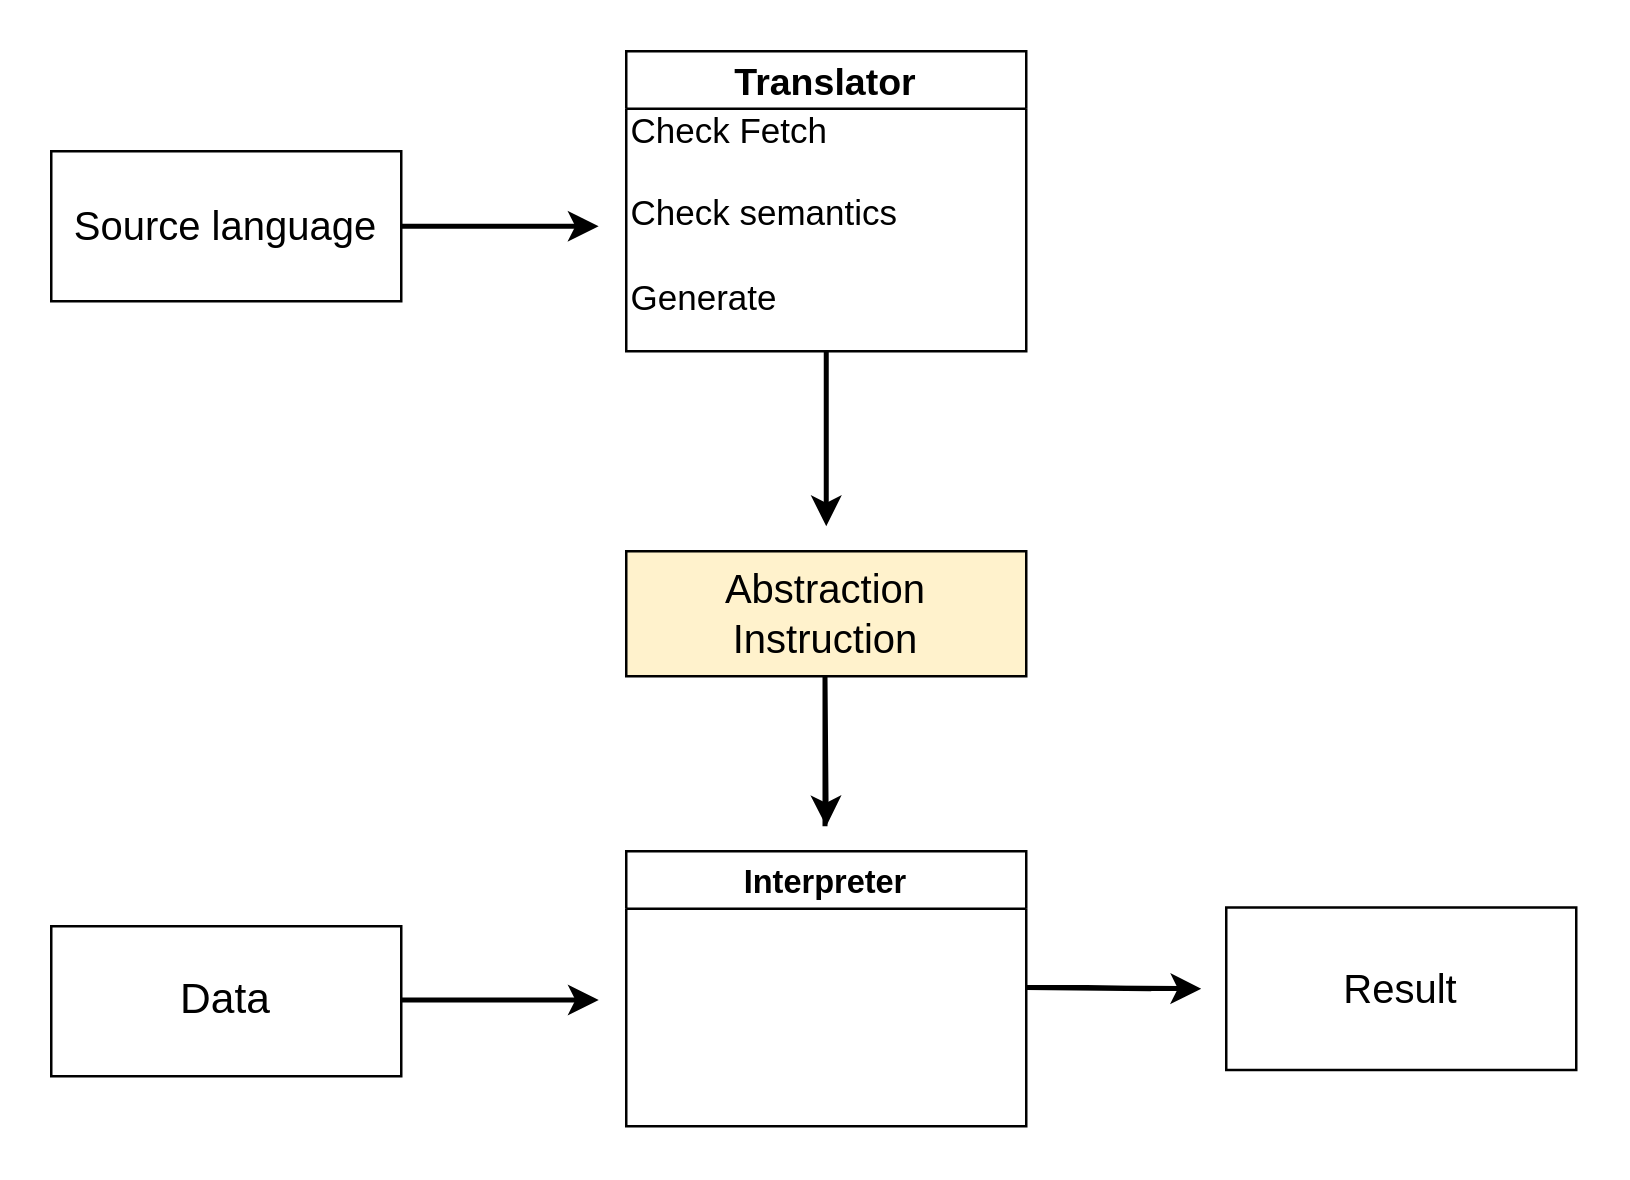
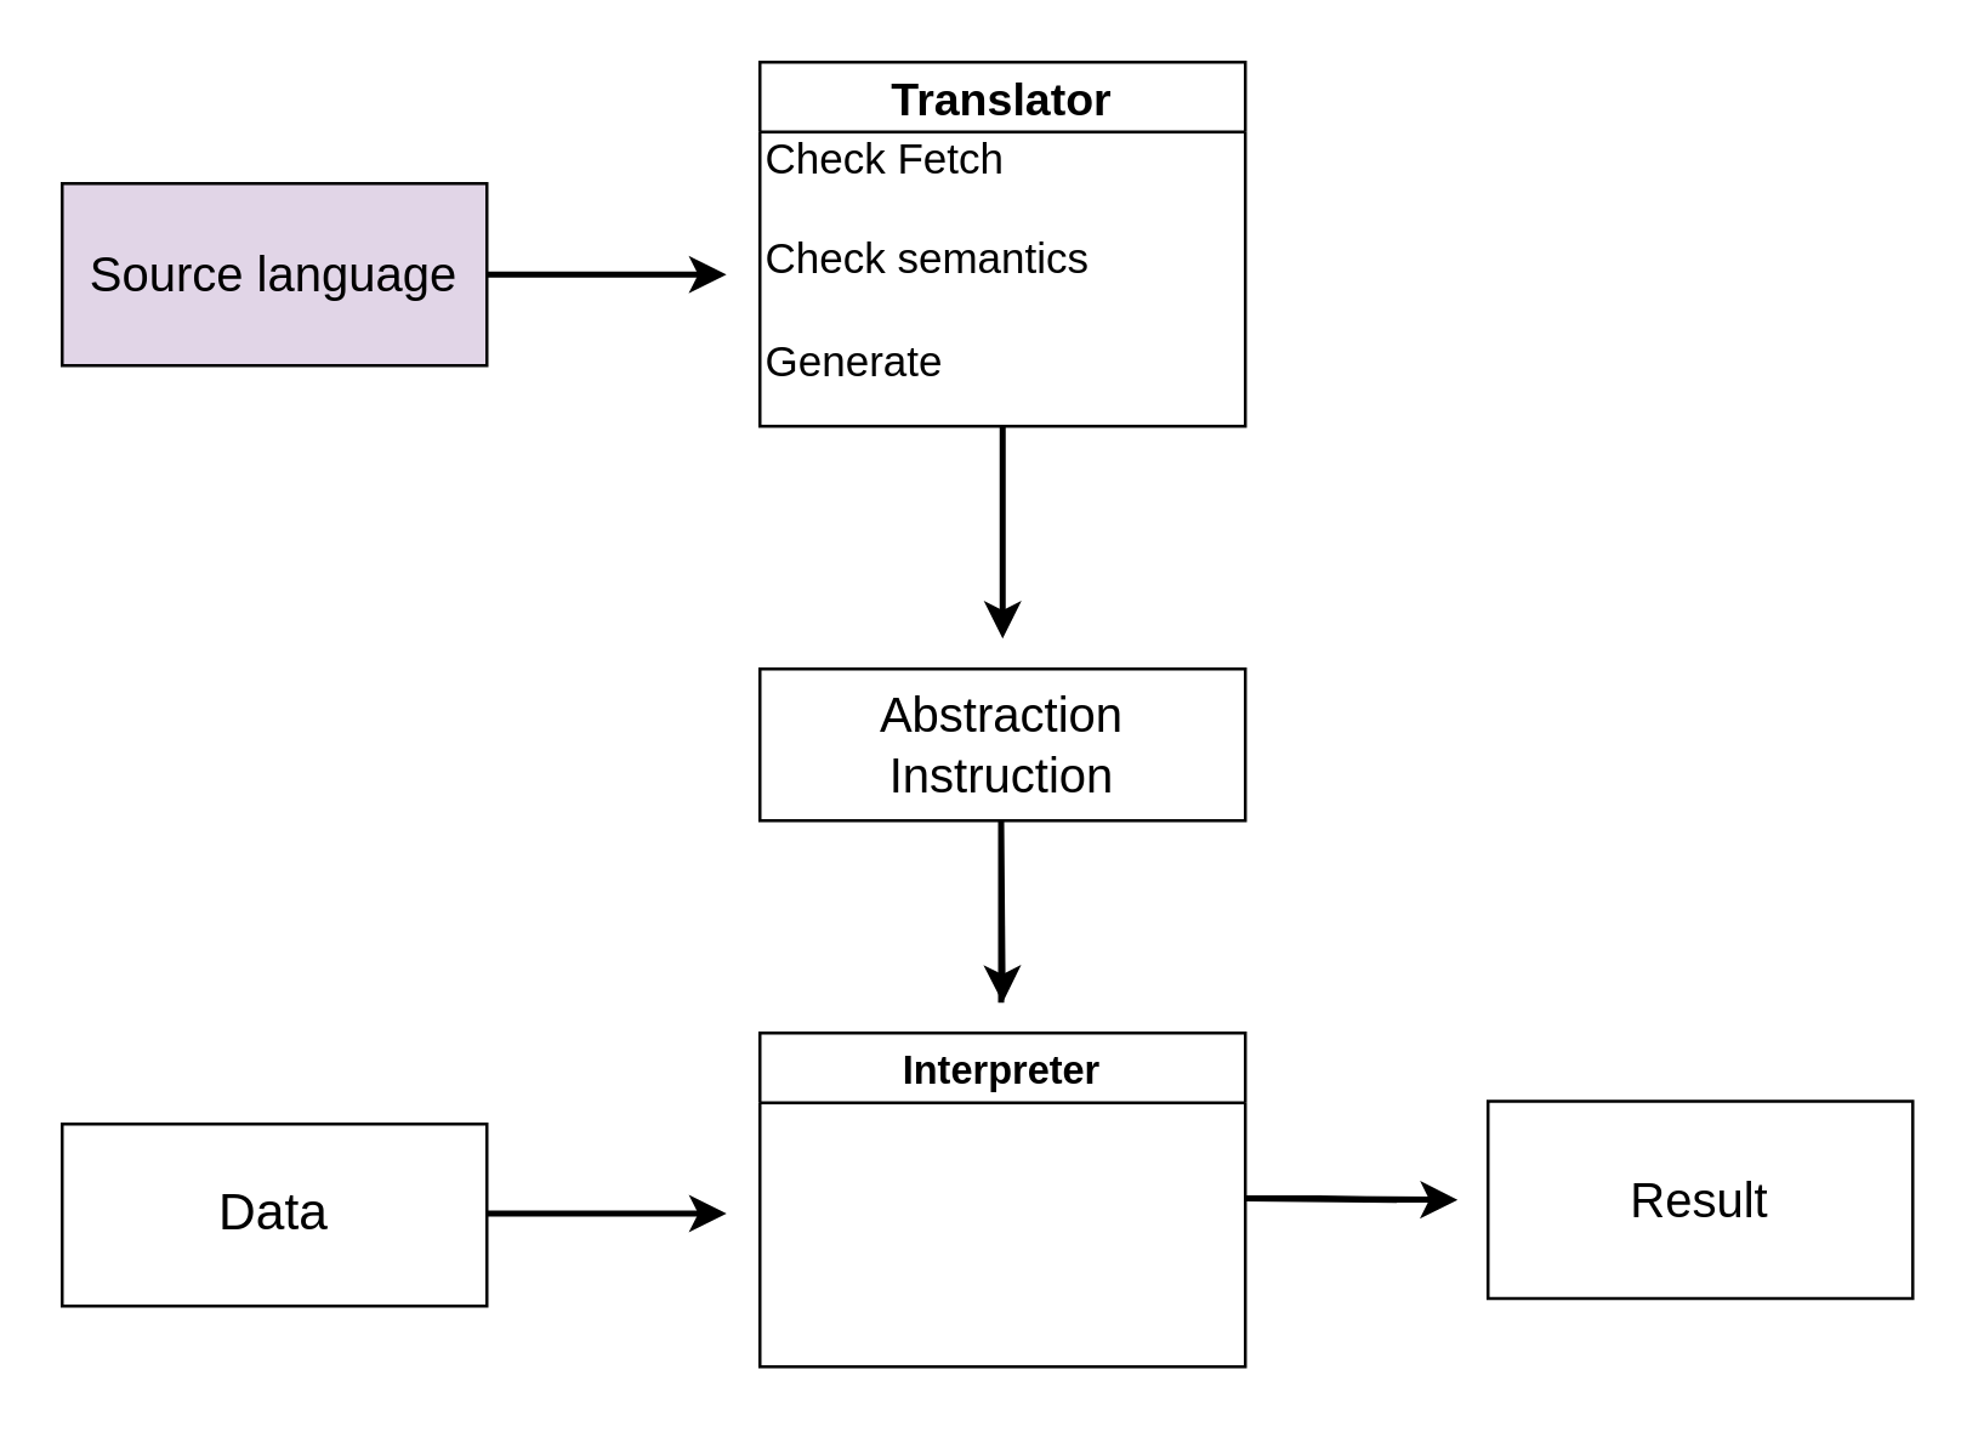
  <mxCell id="0" />
  <mxCell id="1" parent="0" />
- <mxCell id="2" value="&lt;font style=&quot;font-size: 16px;&quot;&gt;Source language&lt;/font&gt;" style="rounded=0;whiteSpace=wrap;html=1;" vertex="1" parent="1"><mxGeometry x="20" y="60" width="140" height="60" as="geometry" /></mxCell>
+ <mxCell id="2" value="&lt;font style=&quot;font-size: 16px;&quot;&gt;Source language&lt;/font&gt;" style="rounded=0;whiteSpace=wrap;html=1;fillColor=#e1d5e7;" vertex="1" parent="1"><mxGeometry x="20" y="60" width="140" height="60" as="geometry" /></mxCell>
  <mxCell id="3" value="&lt;font style=&quot;font-size: 15px;&quot;&gt;Translator&lt;/font&gt;" style="swimlane;whiteSpace=wrap;html=1;" vertex="1" parent="1"><mxGeometry x="250" y="20" width="160" height="120" as="geometry" /></mxCell>
  <mxCell id="4" value="&lt;div style=&quot;text-align: justify; font-size: 14px;&quot;&gt;&lt;span style=&quot;background-color: initial;&quot;&gt;&lt;font style=&quot;font-size: 14px;&quot;&gt;Check Fetch&lt;/font&gt;&lt;/span&gt;&lt;/div&gt;&lt;div style=&quot;text-align: justify; font-size: 14px;&quot;&gt;&lt;font style=&quot;font-size: 14px;&quot;&gt;&lt;br&gt;&lt;/font&gt;&lt;/div&gt;&lt;div style=&quot;text-align: justify; font-size: 14px;&quot;&gt;&lt;span style=&quot;background-color: initial;&quot;&gt;&lt;font style=&quot;font-size: 14px;&quot;&gt;Check semantics&lt;/font&gt;&lt;/span&gt;&lt;/div&gt;&lt;div style=&quot;text-align: justify; font-size: 14px;&quot;&gt;&lt;font style=&quot;font-size: 14px;&quot;&gt;&lt;br&gt;&lt;/font&gt;&lt;/div&gt;&lt;div style=&quot;text-align: justify; font-size: 14px;&quot;&gt;&lt;span style=&quot;background-color: initial;&quot;&gt;&lt;font style=&quot;font-size: 14px;&quot;&gt;Generate&lt;/font&gt;&lt;/span&gt;&lt;/div&gt;" style="text;html=1;align=center;verticalAlign=middle;resizable=0;points=[];autosize=1;strokeColor=none;fillColor=none;" vertex="1" parent="3"><mxGeometry x="-10" y="15" width="130" height="100" as="geometry" /></mxCell>
  <mxCell id="5" value="" style="endArrow=classic;html=1;rounded=0;entryX=-0.008;entryY=0.55;entryDx=0;entryDy=0;entryPerimeter=0;strokeWidth=2;" edge="1" parent="1" target="4"><mxGeometry width="50" height="50" relative="1" as="geometry"><mxPoint x="230" y="90" as="sourcePoint" /><mxPoint x="200" y="100" as="targetPoint" /><Array as="points"><mxPoint x="160" y="90" /></Array></mxGeometry></mxCell>
- <mxCell id="6" value="&lt;font style=&quot;font-size: 16px;&quot;&gt;Abstraction Instruction&lt;/font&gt;" style="rounded=0;whiteSpace=wrap;html=1;fillColor=#fff2cc;" vertex="1" parent="1"><mxGeometry x="250" y="220" width="160" height="50" as="geometry" /></mxCell>
+ <mxCell id="6" value="&lt;font style=&quot;font-size: 16px;&quot;&gt;Abstraction Instruction&lt;/font&gt;" style="rounded=0;whiteSpace=wrap;html=1;" vertex="1" parent="1"><mxGeometry x="250" y="220" width="160" height="50" as="geometry" /></mxCell>
  <mxCell id="7" value="" style="endArrow=classic;html=1;rounded=0;strokeWidth=2;" edge="1" parent="1"><mxGeometry width="50" height="50" relative="1" as="geometry"><mxPoint x="330" y="200" as="sourcePoint" /><mxPoint x="330" y="210" as="targetPoint" /><Array as="points"><mxPoint x="330" y="140" /></Array></mxGeometry></mxCell>
  <mxCell id="8" value="&lt;font style=&quot;font-size: 13px;&quot;&gt;Interpreter&lt;/font&gt;" style="swimlane;whiteSpace=wrap;html=1;" vertex="1" parent="1"><mxGeometry x="250" y="340" width="160" height="110" as="geometry" /></mxCell>
  <mxCell id="9" value="" style="endArrow=classic;html=1;rounded=0;strokeWidth=2;" edge="1" parent="1"><mxGeometry width="50" height="50" relative="1" as="geometry"><mxPoint x="329.5" y="330" as="sourcePoint" /><mxPoint x="330" y="330" as="targetPoint" /><Array as="points"><mxPoint x="329.5" y="270" /></Array></mxGeometry></mxCell>
  <mxCell id="10" value="&lt;font style=&quot;font-size: 17px;&quot;&gt;Data&lt;/font&gt;" style="rounded=0;whiteSpace=wrap;html=1;" vertex="1" parent="1"><mxGeometry x="20" y="370" width="140" height="60" as="geometry" /></mxCell>
  <mxCell id="11" value="" style="endArrow=classic;html=1;rounded=0;entryX=-0.008;entryY=0.55;entryDx=0;entryDy=0;entryPerimeter=0;strokeWidth=2;" edge="1" parent="1"><mxGeometry width="50" height="50" relative="1" as="geometry"><mxPoint x="230" y="399.5" as="sourcePoint" /><mxPoint x="239" y="399.5" as="targetPoint" /><Array as="points"><mxPoint x="160" y="399.5" /></Array></mxGeometry></mxCell>
  <mxCell id="12" value="&lt;font style=&quot;font-size: 16px;&quot;&gt;Result&lt;/font&gt;" style="rounded=0;whiteSpace=wrap;html=1;" vertex="1" parent="1"><mxGeometry x="490" y="362.5" width="140" height="65" as="geometry" /></mxCell>
  <mxCell id="13" value="" style="endArrow=classic;html=1;rounded=0;strokeWidth=2;" edge="1" parent="1"><mxGeometry width="50" height="50" relative="1" as="geometry"><mxPoint x="460" y="395" as="sourcePoint" /><mxPoint x="480" y="395" as="targetPoint" /><Array as="points"><mxPoint x="410" y="394.5" /></Array></mxGeometry></mxCell>
